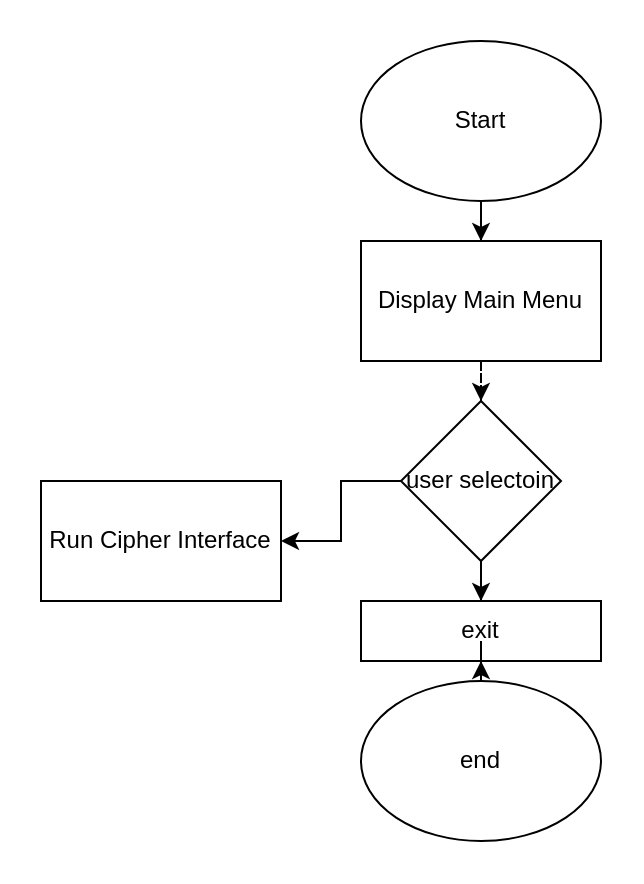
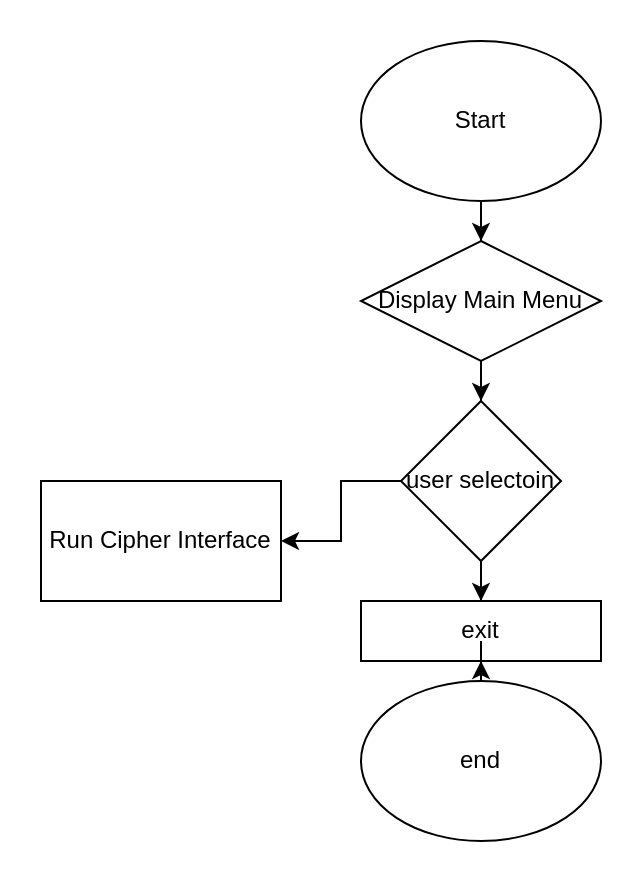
  <mxCell id="0" />
  <mxCell id="1" parent="0" />
  <mxCell id="2" value="" style="edgeStyle=orthogonalEdgeStyle;rounded=0;orthogonalLoop=1;jettySize=auto;html=1;fontSize=12;" edge="1" parent="1" source="3" target="5"><mxGeometry relative="1" as="geometry" /></mxCell>
  <mxCell id="3" value="Start" style="ellipse;whiteSpace=wrap;html=1;fontSize=12;" vertex="1" parent="1"><mxGeometry x="180" y="20" width="120" height="80" as="geometry" /></mxCell>
- <mxCell id="4" value="" style="edgeStyle=orthogonalEdgeStyle;rounded=0;orthogonalLoop=1;jettySize=auto;html=1;fontSize=12;dashed=1;" edge="1" parent="1" source="5" target="8"><mxGeometry relative="1" as="geometry" /></mxCell>
- <mxCell id="5" value="Display Main Menu" style="whiteSpace=wrap;html=1;fontSize=12;" vertex="1" parent="1"><mxGeometry x="180" y="120" width="120" height="60" as="geometry" /></mxCell>
+ <mxCell id="4" value="" style="edgeStyle=orthogonalEdgeStyle;rounded=0;orthogonalLoop=1;jettySize=auto;html=1;fontSize=12;" edge="1" parent="1" source="5" target="8"><mxGeometry relative="1" as="geometry" /></mxCell>
+ <mxCell id="5" value="Display Main Menu" style="rhombus;whiteSpace=wrap;html=1;fontSize=12;" vertex="1" parent="1"><mxGeometry x="180" y="120" width="120" height="60" as="geometry" /></mxCell>
  <mxCell id="6" value="" style="edgeStyle=orthogonalEdgeStyle;rounded=0;orthogonalLoop=1;jettySize=auto;html=1;fontSize=12;" edge="1" parent="1" source="8" target="9"><mxGeometry relative="1" as="geometry" /></mxCell>
  <mxCell id="7" value="" style="edgeStyle=orthogonalEdgeStyle;rounded=0;orthogonalLoop=1;jettySize=auto;html=1;" edge="1" parent="1" source="8" target="12"><mxGeometry relative="1" as="geometry" /></mxCell>
  <mxCell id="8" value="user selectoin" style="rhombus;whiteSpace=wrap;html=1;fontSize=12;" vertex="1" parent="1"><mxGeometry x="200" y="200" width="80" height="80" as="geometry" /></mxCell>
  <mxCell id="9" value="exit" style="whiteSpace=wrap;html=1;fontSize=12;" vertex="1" parent="1"><mxGeometry x="180" y="300" width="120" height="30" as="geometry" /></mxCell>
  <mxCell id="10" value="" style="edgeStyle=orthogonalEdgeStyle;rounded=0;orthogonalLoop=1;jettySize=auto;html=1;fontSize=12;" edge="1" parent="1" source="11" target="9"><mxGeometry relative="1" as="geometry" /></mxCell>
  <mxCell id="11" value="end" style="ellipse;whiteSpace=wrap;html=1;fontSize=12;" vertex="1" parent="1"><mxGeometry x="180" y="340" width="120" height="80" as="geometry" /></mxCell>
  <mxCell id="12" value="Run Cipher Interface" style="whiteSpace=wrap;html=1;" vertex="1" parent="1"><mxGeometry x="20" y="240" width="120" height="60" as="geometry" /></mxCell>
